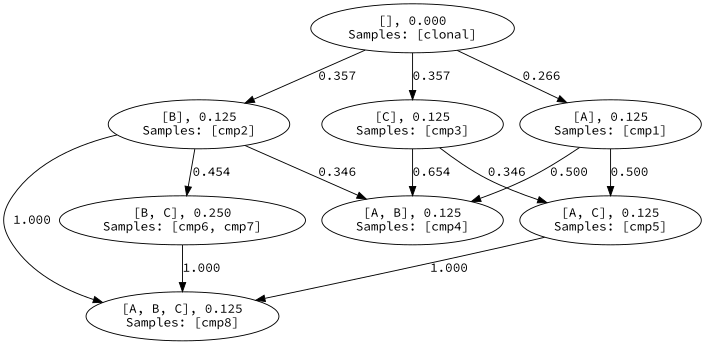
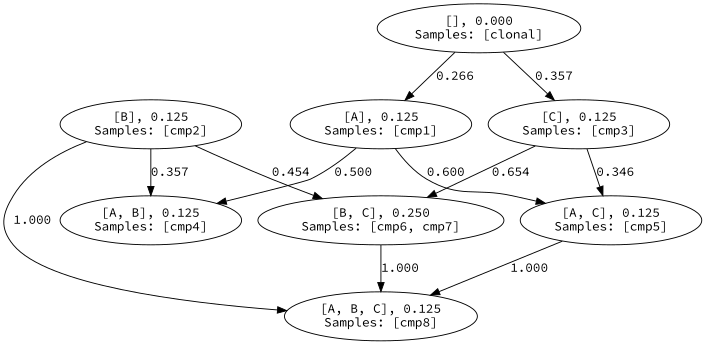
  digraph {
    fontname="Source Code Pro"
    node [fontname="Source Code Pro"]
    edge [fontname="Source Code Pro"]
    n1 [label="[], 0.000\nSamples: [clonal]\n"]
    n2 [label="[C], 0.125\nSamples: [cmp3]\n"]
    n3 [label="[B], 0.125\nSamples: [cmp2]\n"]
    n4 [label="[A], 0.125\nSamples: [cmp1]\n"]
    n5 [label="[B, C], 0.250\nSamples: [cmp6, cmp7]\n"]
    n6 [label="[A, C], 0.125\nSamples: [cmp5]\n"]
    n7 [label="[A, B], 0.125\nSamples: [cmp4]\n"]
    n8 [label="[A, B, C], 0.125\nSamples: [cmp8]\n"]
    n1 -> n2 [label=0.357]
-   n1 -> n3 [label=0.357]
    n1 -> n4 [label=0.266]
-   n2 -> n7 [label=0.654]
+   n2 -> n5 [label=0.654]
    n2 -> n6 [label=0.346]
    n3 -> n5 [label=0.454]
-   n3 -> n7 [label=0.346]
+   n3 -> n7 [label=0.357]
    n3 -> n8 [label=1.000]
-   n4 -> n6 [label=0.500]
+   n4 -> n6 [label=0.600]
    n4 -> n7 [label=0.500]
    n5 -> n8 [label=1.000]
    n6 -> n8 [label=1.000]
  }
